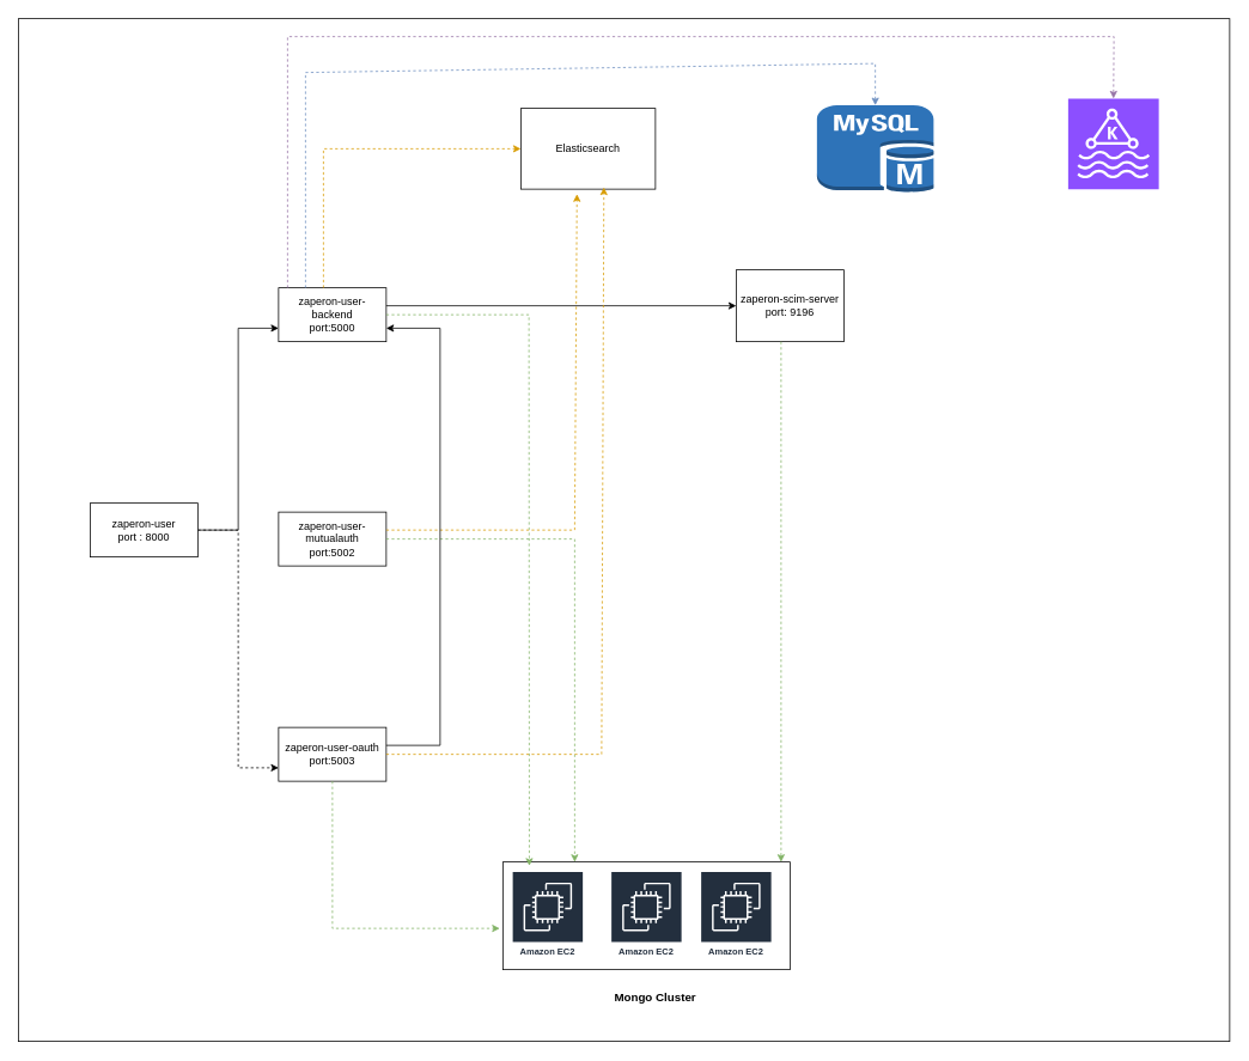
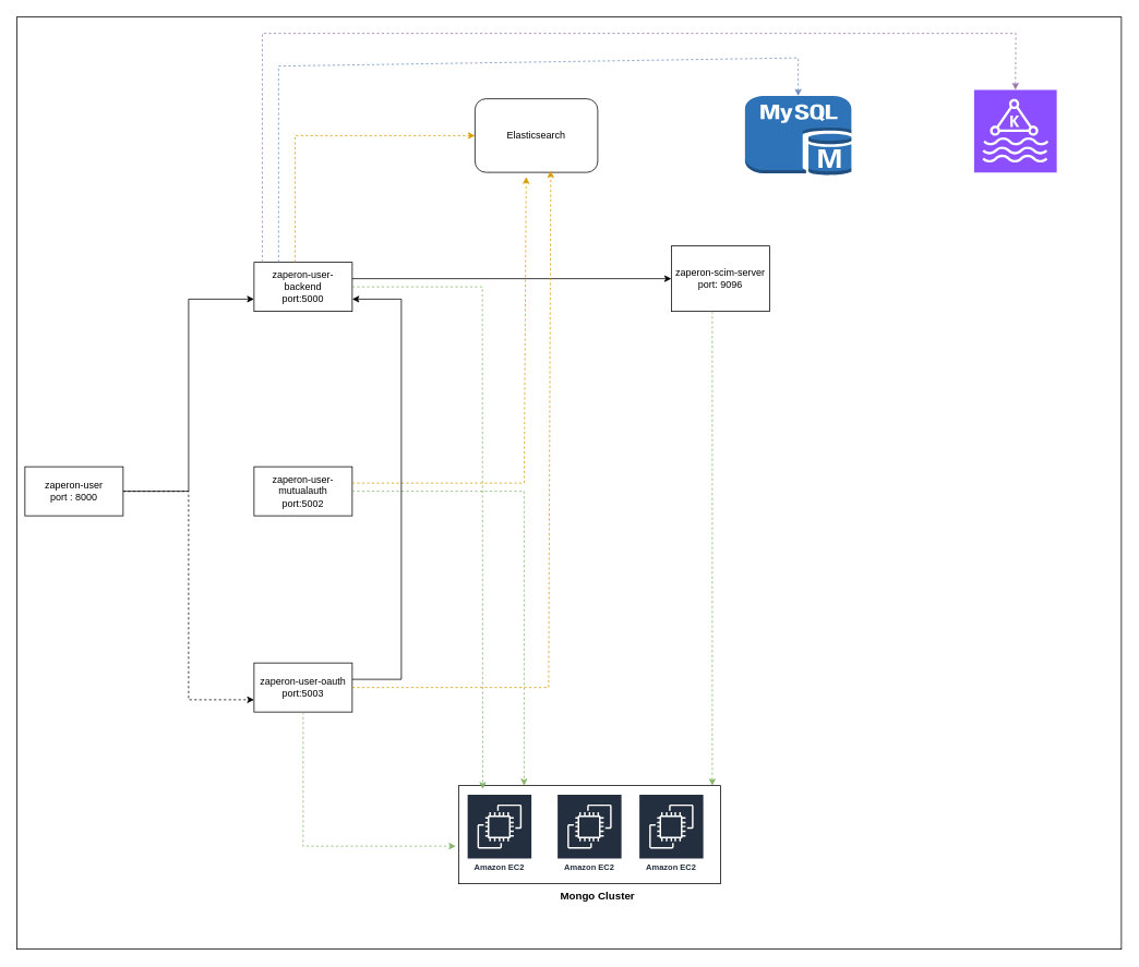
  <mxCell id="0" />
  <mxCell id="1" parent="0" />
  <mxCell id="2" value="" style="rounded=0;whiteSpace=wrap;html=1;" vertex="1" parent="1"><mxGeometry x="20" y="20" width="1350" height="1140" as="geometry" /></mxCell>
  <mxCell id="3" value="zaperon-user-backend&lt;br&gt;port:5000" style="rounded=0;whiteSpace=wrap;html=1;" vertex="1" parent="1"><mxGeometry x="310" y="320" width="120" height="60" as="geometry" /></mxCell>
  <mxCell id="4" value="zaperon-user-mutualauth&lt;br&gt;port:5002" style="rounded=0;whiteSpace=wrap;html=1;" vertex="1" parent="1"><mxGeometry x="310" y="570" width="120" height="60" as="geometry" /></mxCell>
  <mxCell id="5" value="zaperon-user-oauth&lt;br&gt;port:5003" style="rounded=0;whiteSpace=wrap;html=1;" vertex="1" parent="1"><mxGeometry x="310" y="810" width="120" height="60" as="geometry" /></mxCell>
  <mxCell id="6" value="" style="rounded=0;whiteSpace=wrap;html=1;" vertex="1" parent="1"><mxGeometry x="560" y="960" width="320" height="120" as="geometry" /></mxCell>
  <mxCell id="7" style="edgeStyle=orthogonalEdgeStyle;rounded=0;orthogonalLoop=1;jettySize=auto;html=1;entryX=0;entryY=0.75;entryDx=0;entryDy=0;dashed=1;" edge="1" parent="1" source="9" target="5"><mxGeometry relative="1" as="geometry" /></mxCell>
  <mxCell id="8" style="edgeStyle=orthogonalEdgeStyle;rounded=0;orthogonalLoop=1;jettySize=auto;html=1;entryX=0;entryY=0.75;entryDx=0;entryDy=0;" edge="1" parent="1" source="9" target="3"><mxGeometry relative="1" as="geometry" /></mxCell>
- <mxCell id="9" value="zaperon-user&lt;br&gt;port : 8000" style="rounded=0;whiteSpace=wrap;html=1;" vertex="1" parent="1"><mxGeometry x="100" y="560" width="120" height="60" as="geometry" /></mxCell>
+ <mxCell id="9" value="zaperon-user&lt;br&gt;port : 8000" style="rounded=0;whiteSpace=wrap;html=1;" vertex="1" parent="1"><mxGeometry x="30" y="570" width="120" height="60" as="geometry" /></mxCell>
  <mxCell id="10" value="Amazon EC2" style="sketch=0;outlineConnect=0;fontColor=#232F3E;gradientColor=none;strokeColor=#ffffff;fillColor=#232F3E;dashed=0;verticalLabelPosition=middle;verticalAlign=bottom;align=center;html=1;whiteSpace=wrap;fontSize=10;fontStyle=1;spacing=3;shape=mxgraph.aws4.productIcon;prIcon=mxgraph.aws4.ec2;" vertex="1" parent="1"><mxGeometry x="570" y="970" width="80" height="100" as="geometry" /></mxCell>
  <mxCell id="11" value="Amazon EC2" style="sketch=0;outlineConnect=0;fontColor=#232F3E;gradientColor=none;strokeColor=#ffffff;fillColor=#232F3E;dashed=0;verticalLabelPosition=middle;verticalAlign=bottom;align=center;html=1;whiteSpace=wrap;fontSize=10;fontStyle=1;spacing=3;shape=mxgraph.aws4.productIcon;prIcon=mxgraph.aws4.ec2;" vertex="1" parent="1"><mxGeometry x="680" y="970" width="80" height="100" as="geometry" /></mxCell>
  <mxCell id="12" value="Amazon EC2" style="sketch=0;outlineConnect=0;fontColor=#232F3E;gradientColor=none;strokeColor=#ffffff;fillColor=#232F3E;dashed=0;verticalLabelPosition=middle;verticalAlign=bottom;align=center;html=1;whiteSpace=wrap;fontSize=10;fontStyle=1;spacing=3;shape=mxgraph.aws4.productIcon;prIcon=mxgraph.aws4.ec2;" vertex="1" parent="1"><mxGeometry x="780" y="970" width="80" height="100" as="geometry" /></mxCell>
- <mxCell id="13" value="&lt;b&gt;&lt;font style=&quot;font-size: 13px;&quot;&gt;Mongo Cluster&lt;/font&gt;&lt;/b&gt;" style="text;html=1;align=center;verticalAlign=middle;whiteSpace=wrap;rounded=0;" vertex="1" parent="1"><mxGeometry x="650" y="1095" width="160" height="30" as="geometry" /></mxCell>
- <mxCell id="14" value="Elasticsearch" style="rounded=0;whiteSpace=wrap;html=1;" vertex="1" parent="1"><mxGeometry x="580" y="120" width="150" height="90" as="geometry" /></mxCell>
+ <mxCell id="13" value="&lt;b&gt;&lt;font style=&quot;font-size: 13px;&quot;&gt;Mongo Cluster&lt;/font&gt;&lt;/b&gt;" style="text;html=1;align=center;verticalAlign=middle;whiteSpace=wrap;rounded=0;" vertex="1" parent="1"><mxGeometry x="650" y="1080" width="160" height="30" as="geometry" /></mxCell>
+ <mxCell id="14" value="Elasticsearch" style="whiteSpace=wrap;html=1;rounded=1;" vertex="1" parent="1"><mxGeometry x="580" y="120" width="150" height="90" as="geometry" /></mxCell>
  <mxCell id="15" value="" style="endArrow=classic;html=1;rounded=0;entryX=0.092;entryY=0.035;entryDx=0;entryDy=0;entryPerimeter=0;fillColor=#d5e8d4;strokeColor=#82b366;dashed=1;" edge="1" parent="1" target="6"><mxGeometry width="50" height="50" relative="1" as="geometry"><mxPoint x="430" y="350" as="sourcePoint" /><mxPoint x="480" y="300" as="targetPoint" /><Array as="points"><mxPoint x="589" y="350" /></Array></mxGeometry></mxCell>
  <mxCell id="16" value="" style="endArrow=classic;html=1;rounded=0;entryX=0;entryY=0.5;entryDx=0;entryDy=0;dashed=1;fillColor=#ffe6cc;strokeColor=#d79b00;" edge="1" parent="1" target="14"><mxGeometry width="50" height="50" relative="1" as="geometry"><mxPoint x="360" y="320" as="sourcePoint" /><mxPoint x="410" y="270" as="targetPoint" /><Array as="points"><mxPoint x="360" y="165" /></Array></mxGeometry></mxCell>
  <mxCell id="17" value="" style="outlineConnect=0;dashed=0;verticalLabelPosition=bottom;verticalAlign=top;align=center;html=1;shape=mxgraph.aws3.mysql_db_instance;fillColor=#2E73B8;gradientColor=none;" vertex="1" parent="1"><mxGeometry x="910" y="116.5" width="130" height="97" as="geometry" /></mxCell>
  <mxCell id="18" value="" style="endArrow=classic;html=1;rounded=0;entryX=0.5;entryY=0;entryDx=0;entryDy=0;entryPerimeter=0;fillColor=#dae8fc;strokeColor=#6c8ebf;dashed=1;exitX=0.25;exitY=0;exitDx=0;exitDy=0;" edge="1" parent="1" source="3" target="17"><mxGeometry width="50" height="50" relative="1" as="geometry"><mxPoint x="320" y="320" as="sourcePoint" /><mxPoint x="370" y="270" as="targetPoint" /><Array as="points"><mxPoint x="340" y="80" /><mxPoint x="975" y="70" /></Array></mxGeometry></mxCell>
  <mxCell id="19" value="" style="sketch=0;points=[[0,0,0],[0.25,0,0],[0.5,0,0],[0.75,0,0],[1,0,0],[0,1,0],[0.25,1,0],[0.5,1,0],[0.75,1,0],[1,1,0],[0,0.25,0],[0,0.5,0],[0,0.75,0],[1,0.25,0],[1,0.5,0],[1,0.75,0]];outlineConnect=0;fontColor=#232F3E;fillColor=#8C4FFF;strokeColor=#ffffff;dashed=0;verticalLabelPosition=bottom;verticalAlign=top;align=center;html=1;fontSize=12;fontStyle=0;aspect=fixed;shape=mxgraph.aws4.resourceIcon;resIcon=mxgraph.aws4.managed_streaming_for_kafka;" vertex="1" parent="1"><mxGeometry x="1190" y="109" width="101" height="101" as="geometry" /></mxCell>
  <mxCell id="20" value="" style="endArrow=classic;html=1;rounded=0;entryX=0.5;entryY=0;entryDx=0;entryDy=0;entryPerimeter=0;dashed=1;fillColor=#e1d5e7;strokeColor=#9673a6;" edge="1" parent="1" target="19"><mxGeometry width="50" height="50" relative="1" as="geometry"><mxPoint x="320" y="320" as="sourcePoint" /><mxPoint x="370" y="270" as="targetPoint" /><Array as="points"><mxPoint x="320" y="40" /><mxPoint x="1241" y="40" /></Array></mxGeometry></mxCell>
- <mxCell id="21" value="zaperon-scim-server&lt;br&gt;port: 9196" style="rounded=0;whiteSpace=wrap;html=1;" vertex="1" parent="1"><mxGeometry x="820" y="300" width="120" height="80" as="geometry" /></mxCell>
+ <mxCell id="21" value="zaperon-scim-server&lt;br&gt;port: 9096" style="rounded=0;whiteSpace=wrap;html=1;" vertex="1" parent="1"><mxGeometry x="820" y="300" width="120" height="80" as="geometry" /></mxCell>
  <mxCell id="22" value="" style="endArrow=classic;html=1;rounded=0;entryX=0;entryY=0.5;entryDx=0;entryDy=0;" edge="1" parent="1" target="21"><mxGeometry width="50" height="50" relative="1" as="geometry"><mxPoint x="430" y="340" as="sourcePoint" /><mxPoint x="480" y="290" as="targetPoint" /></mxGeometry></mxCell>
  <mxCell id="23" value="" style="endArrow=classic;html=1;rounded=0;entryX=0.25;entryY=0;entryDx=0;entryDy=0;dashed=1;fillColor=#d5e8d4;strokeColor=#82b366;" edge="1" parent="1" target="6"><mxGeometry width="50" height="50" relative="1" as="geometry"><mxPoint x="430" y="600" as="sourcePoint" /><mxPoint x="480" y="550" as="targetPoint" /><Array as="points"><mxPoint x="640" y="600" /></Array></mxGeometry></mxCell>
  <mxCell id="24" value="" style="endArrow=classic;html=1;rounded=0;entryX=0.417;entryY=1.062;entryDx=0;entryDy=0;entryPerimeter=0;dashed=1;fillColor=#ffe6cc;strokeColor=#d79b00;" edge="1" parent="1" target="14"><mxGeometry width="50" height="50" relative="1" as="geometry"><mxPoint x="430" y="590" as="sourcePoint" /><mxPoint x="480" y="540" as="targetPoint" /><Array as="points"><mxPoint x="640" y="590" /></Array></mxGeometry></mxCell>
  <mxCell id="25" value="" style="endArrow=classic;html=1;rounded=0;entryX=-0.011;entryY=0.617;entryDx=0;entryDy=0;entryPerimeter=0;dashed=1;fillColor=#d5e8d4;strokeColor=#82b366;" edge="1" parent="1" target="6"><mxGeometry width="50" height="50" relative="1" as="geometry"><mxPoint x="370" y="870" as="sourcePoint" /><mxPoint x="420" y="820" as="targetPoint" /><Array as="points"><mxPoint x="370" y="1034" /></Array></mxGeometry></mxCell>
  <mxCell id="26" value="" style="endArrow=classic;html=1;rounded=0;entryX=0.617;entryY=0.979;entryDx=0;entryDy=0;entryPerimeter=0;dashed=1;fillColor=#ffe6cc;strokeColor=#d79b00;" edge="1" parent="1" target="14"><mxGeometry width="50" height="50" relative="1" as="geometry"><mxPoint x="430" y="840" as="sourcePoint" /><mxPoint x="480" y="790" as="targetPoint" /><Array as="points"><mxPoint x="670" y="840" /></Array></mxGeometry></mxCell>
  <mxCell id="27" value="" style="endArrow=classic;html=1;rounded=0;entryX=1;entryY=0.75;entryDx=0;entryDy=0;" edge="1" parent="1" target="3"><mxGeometry width="50" height="50" relative="1" as="geometry"><mxPoint x="430" y="830" as="sourcePoint" /><mxPoint x="480" y="780" as="targetPoint" /><Array as="points"><mxPoint x="490" y="830" /><mxPoint x="490" y="365" /></Array></mxGeometry></mxCell>
  <mxCell id="28" value="" style="endArrow=classic;html=1;rounded=0;dashed=1;fillColor=#d5e8d4;strokeColor=#82b366;" edge="1" parent="1"><mxGeometry width="50" height="50" relative="1" as="geometry"><mxPoint x="870" y="380" as="sourcePoint" /><mxPoint x="870" y="960" as="targetPoint" /></mxGeometry></mxCell>
